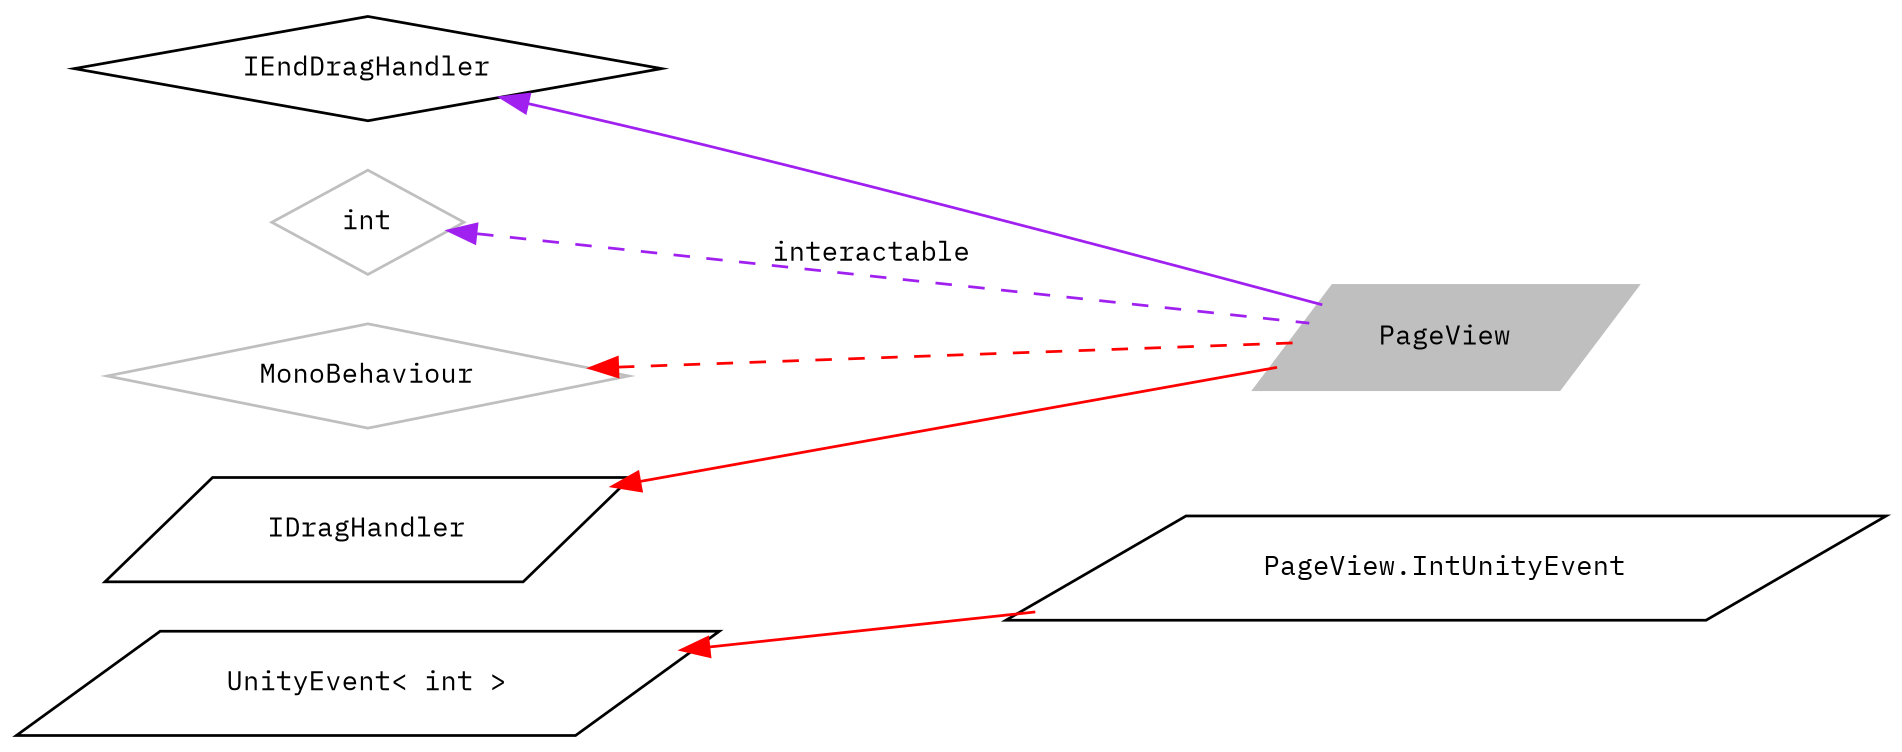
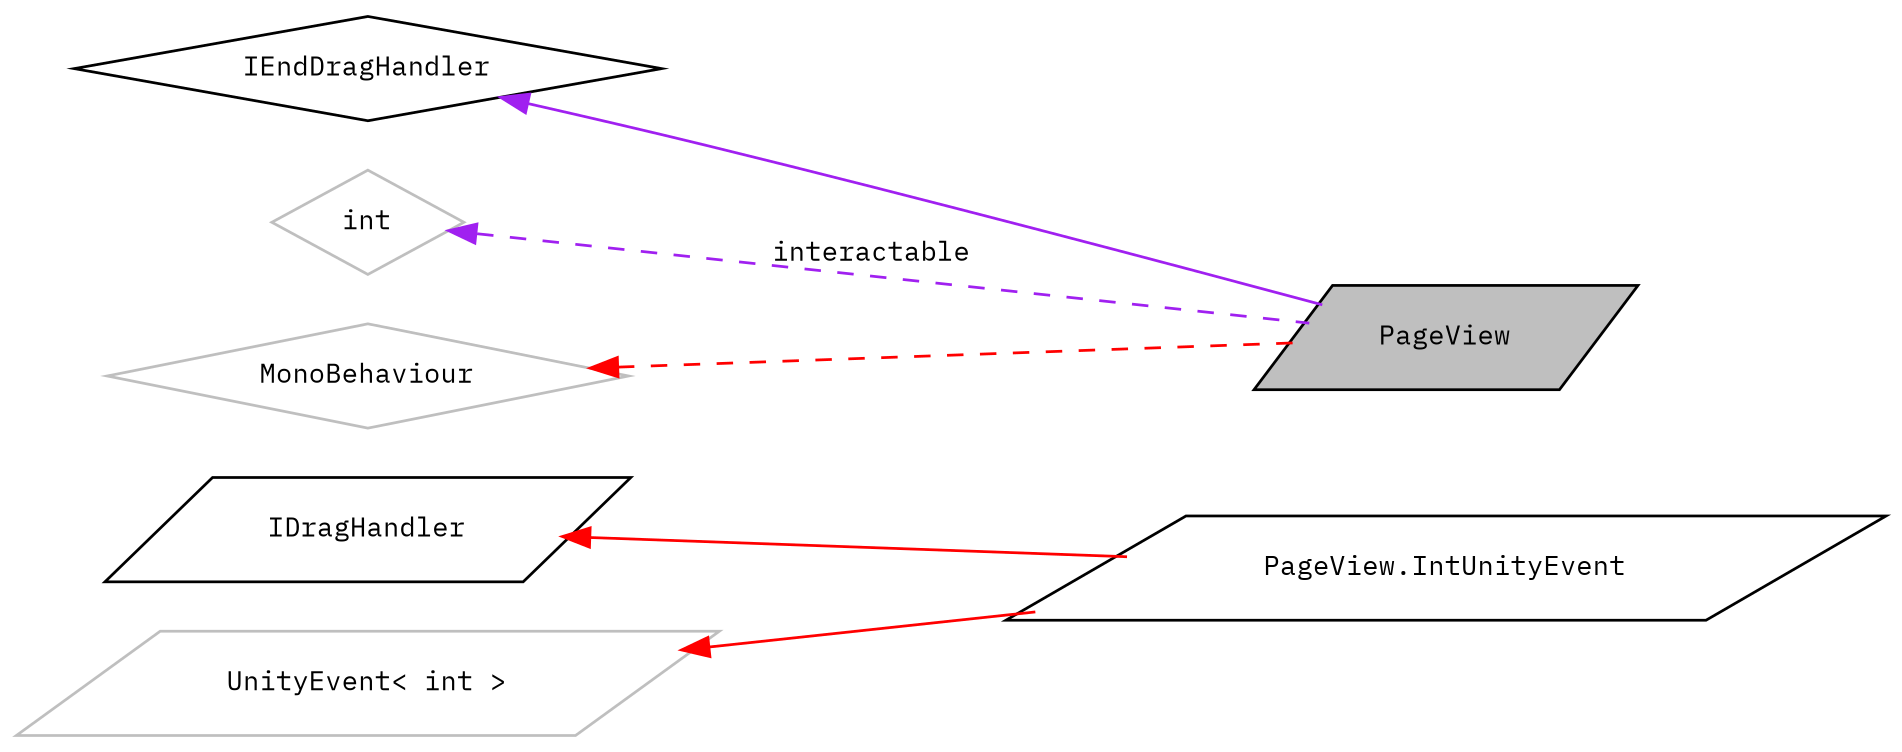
  digraph {
    fontname="IBM Plex Mono"
    rankdir=LR
    node [color=black fillcolor=white fontname="IBM Plex Mono" fontsize=10 shape=parallelogram style=filled]
    edge [color=red dir=back fontname="IBM Plex Mono" fontsize=10 labelfontname=Helvetica labelfontsize=10 style=solid]
-   n1 [color=grey75 fillcolor=grey75 fontcolor=black height=0.2 label=PageView width=0.4]
+   n1 [fillcolor=grey75 fontcolor=black height=0.2 label=PageView width=0.4]
    n2 [color=grey75 height=0.2 label=MonoBehaviour shape=diamond width=0.4]
    n3 [height=0.2 label=IDragHandler width=0.4]
    n4 [height=0.2 label=IEndDragHandler shape=diamond width=0.4]
    n5 [height=0.2 label="PageView.IntUnityEvent" width=0.4]
-   n6 [height=0.2 label="UnityEvent\< int \>" width=0.4]
+   n6 [color=grey75 height=0.2 label="UnityEvent\< int \>" width=0.4]
    n7 [color=grey75 height=0.2 label=int shape=diamond width=0.4]
    n2 -> n1 [style=dashed]
-   n3 -> n1
+   n3 -> n5
    n4 -> n1 [color=purple]
    n6 -> n5
    n7 -> n1 [color=purple label=" interactable" style=dashed]
  }
